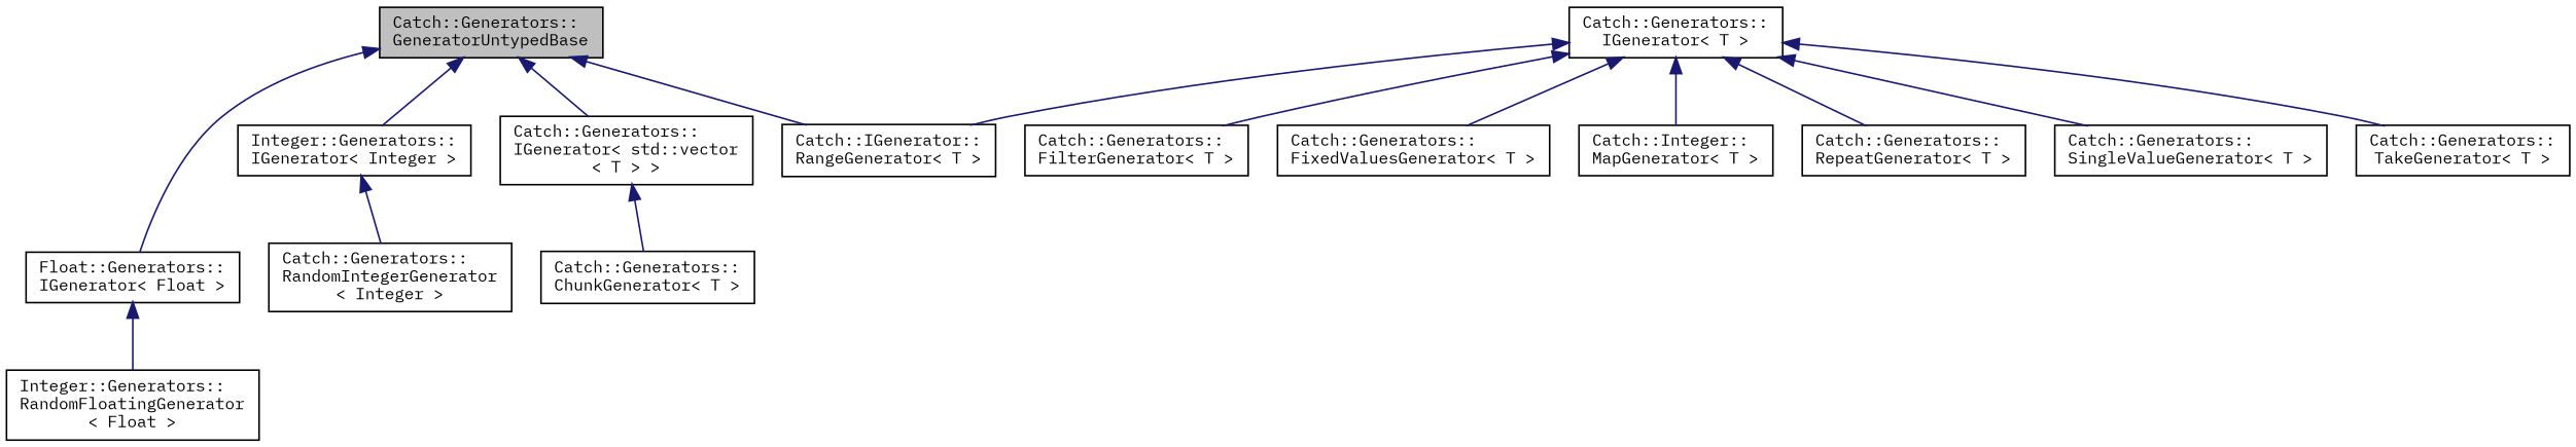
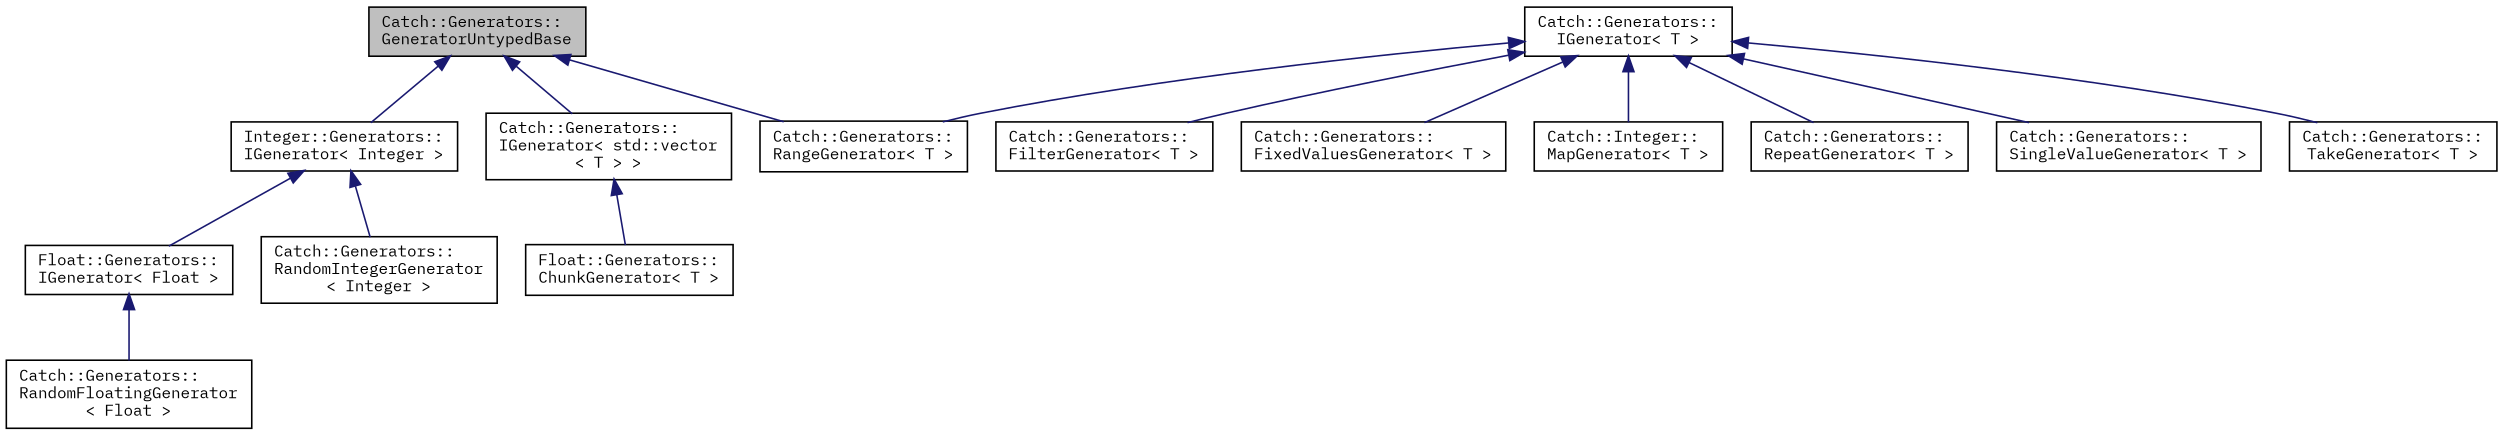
  digraph {
    fontname="IBM Plex Mono"
    rankdir=TB
    node [color=black fillcolor=white fontname="IBM Plex Mono" fontsize=10 shape=record style=filled]
    edge [color=midnightblue dir=back fontname="IBM Plex Mono" fontsize=10 labelfontname=Helvetica labelfontsize=10 style=solid]
    n1 [fillcolor=grey75 fontcolor=black height=0.2 label="Catch::Generators::\lGeneratorUntypedBase" width=0.4]
    n2 [height=0.2 label="Float::Generators::\lIGenerator\< Float \>" width=0.4]
    n3 [height=0.2 label="Integer::Generators::\lIGenerator\< Integer \>" width=0.4]
    n4 [height=0.2 label="Catch::Generators::\lIGenerator\< std::vector\l\< T \> \>" width=0.4]
-   n5 [height=0.2 label="Catch::IGenerator::\lRangeGenerator\< T \>" width=0.4]
+   n5 [height=0.2 label="Catch::Generators::\lRangeGenerator\< T \>" width=0.4]
    n6 [height=0.2 label="Catch::Generators::\lIGenerator\< T \>" width=0.4]
    n7 [height=0.2 label="Catch::Generators::\lFilterGenerator\< T \>" width=0.4]
    n8 [height=0.2 label="Catch::Generators::\lFixedValuesGenerator\< T \>" width=0.4]
    n9 [height=0.2 label="Catch::Integer::\lMapGenerator\< T \>" width=0.4]
    n10 [height=0.2 label="Catch::Generators::\lRepeatGenerator\< T \>" width=0.4]
    n11 [height=0.2 label="Catch::Generators::\lSingleValueGenerator\< T \>" width=0.4]
    n12 [height=0.2 label="Catch::Generators::\lTakeGenerator\< T \>" width=0.4]
-   n13 [height=0.2 label="Integer::Generators::\lRandomFloatingGenerator\l\< Float \>" width=0.4]
+   n13 [height=0.2 label="Catch::Generators::\lRandomFloatingGenerator\l\< Float \>" width=0.4]
    n14 [height=0.2 label="Catch::Generators::\lRandomIntegerGenerator\l\< Integer \>" width=0.4]
-   n15 [height=0.2 label="Catch::Generators::\lChunkGenerator\< T \>" width=0.4]
-   n1 -> n2
+   n15 [height=0.2 label="Float::Generators::\lChunkGenerator\< T \>" width=0.4]
+   n3 -> n2
    n1 -> n3
    n1 -> n4
    n1 -> n5
    n2 -> n13
    n3 -> n14
    n4 -> n15
    n6 -> n5
    n6 -> n7
    n6 -> n8
    n6 -> n9
    n6 -> n10
    n6 -> n11
    n6 -> n12
  }
